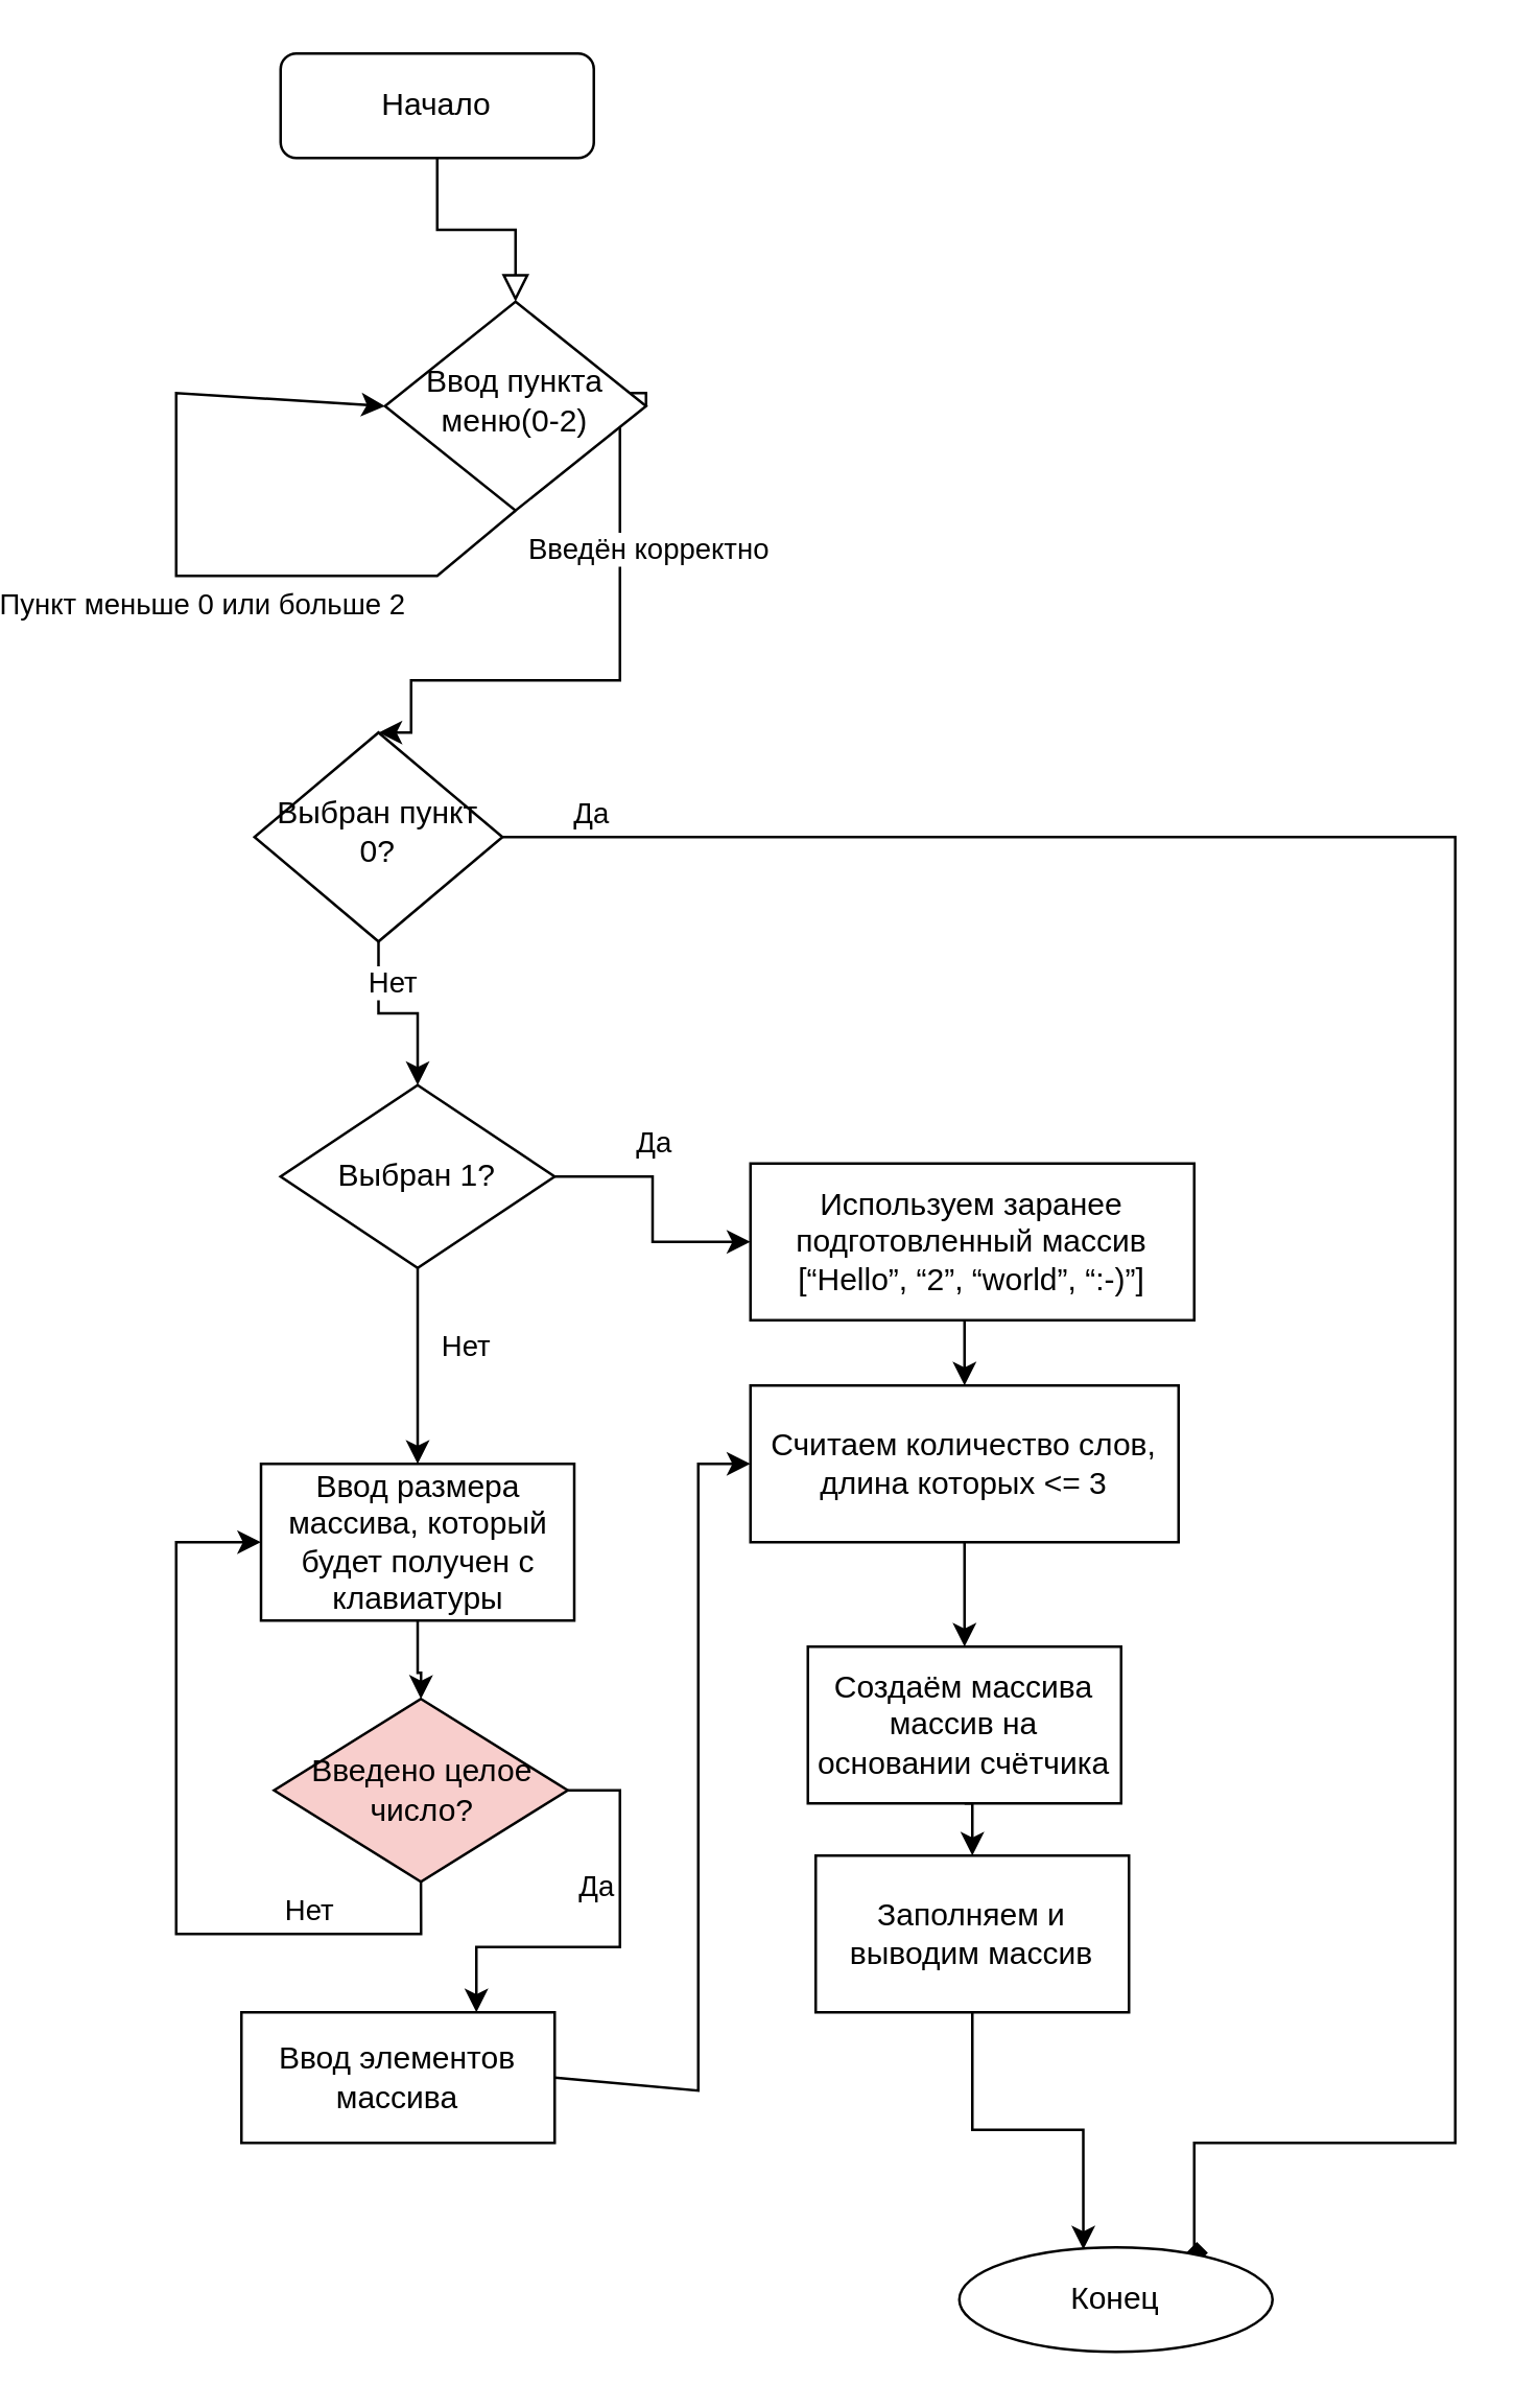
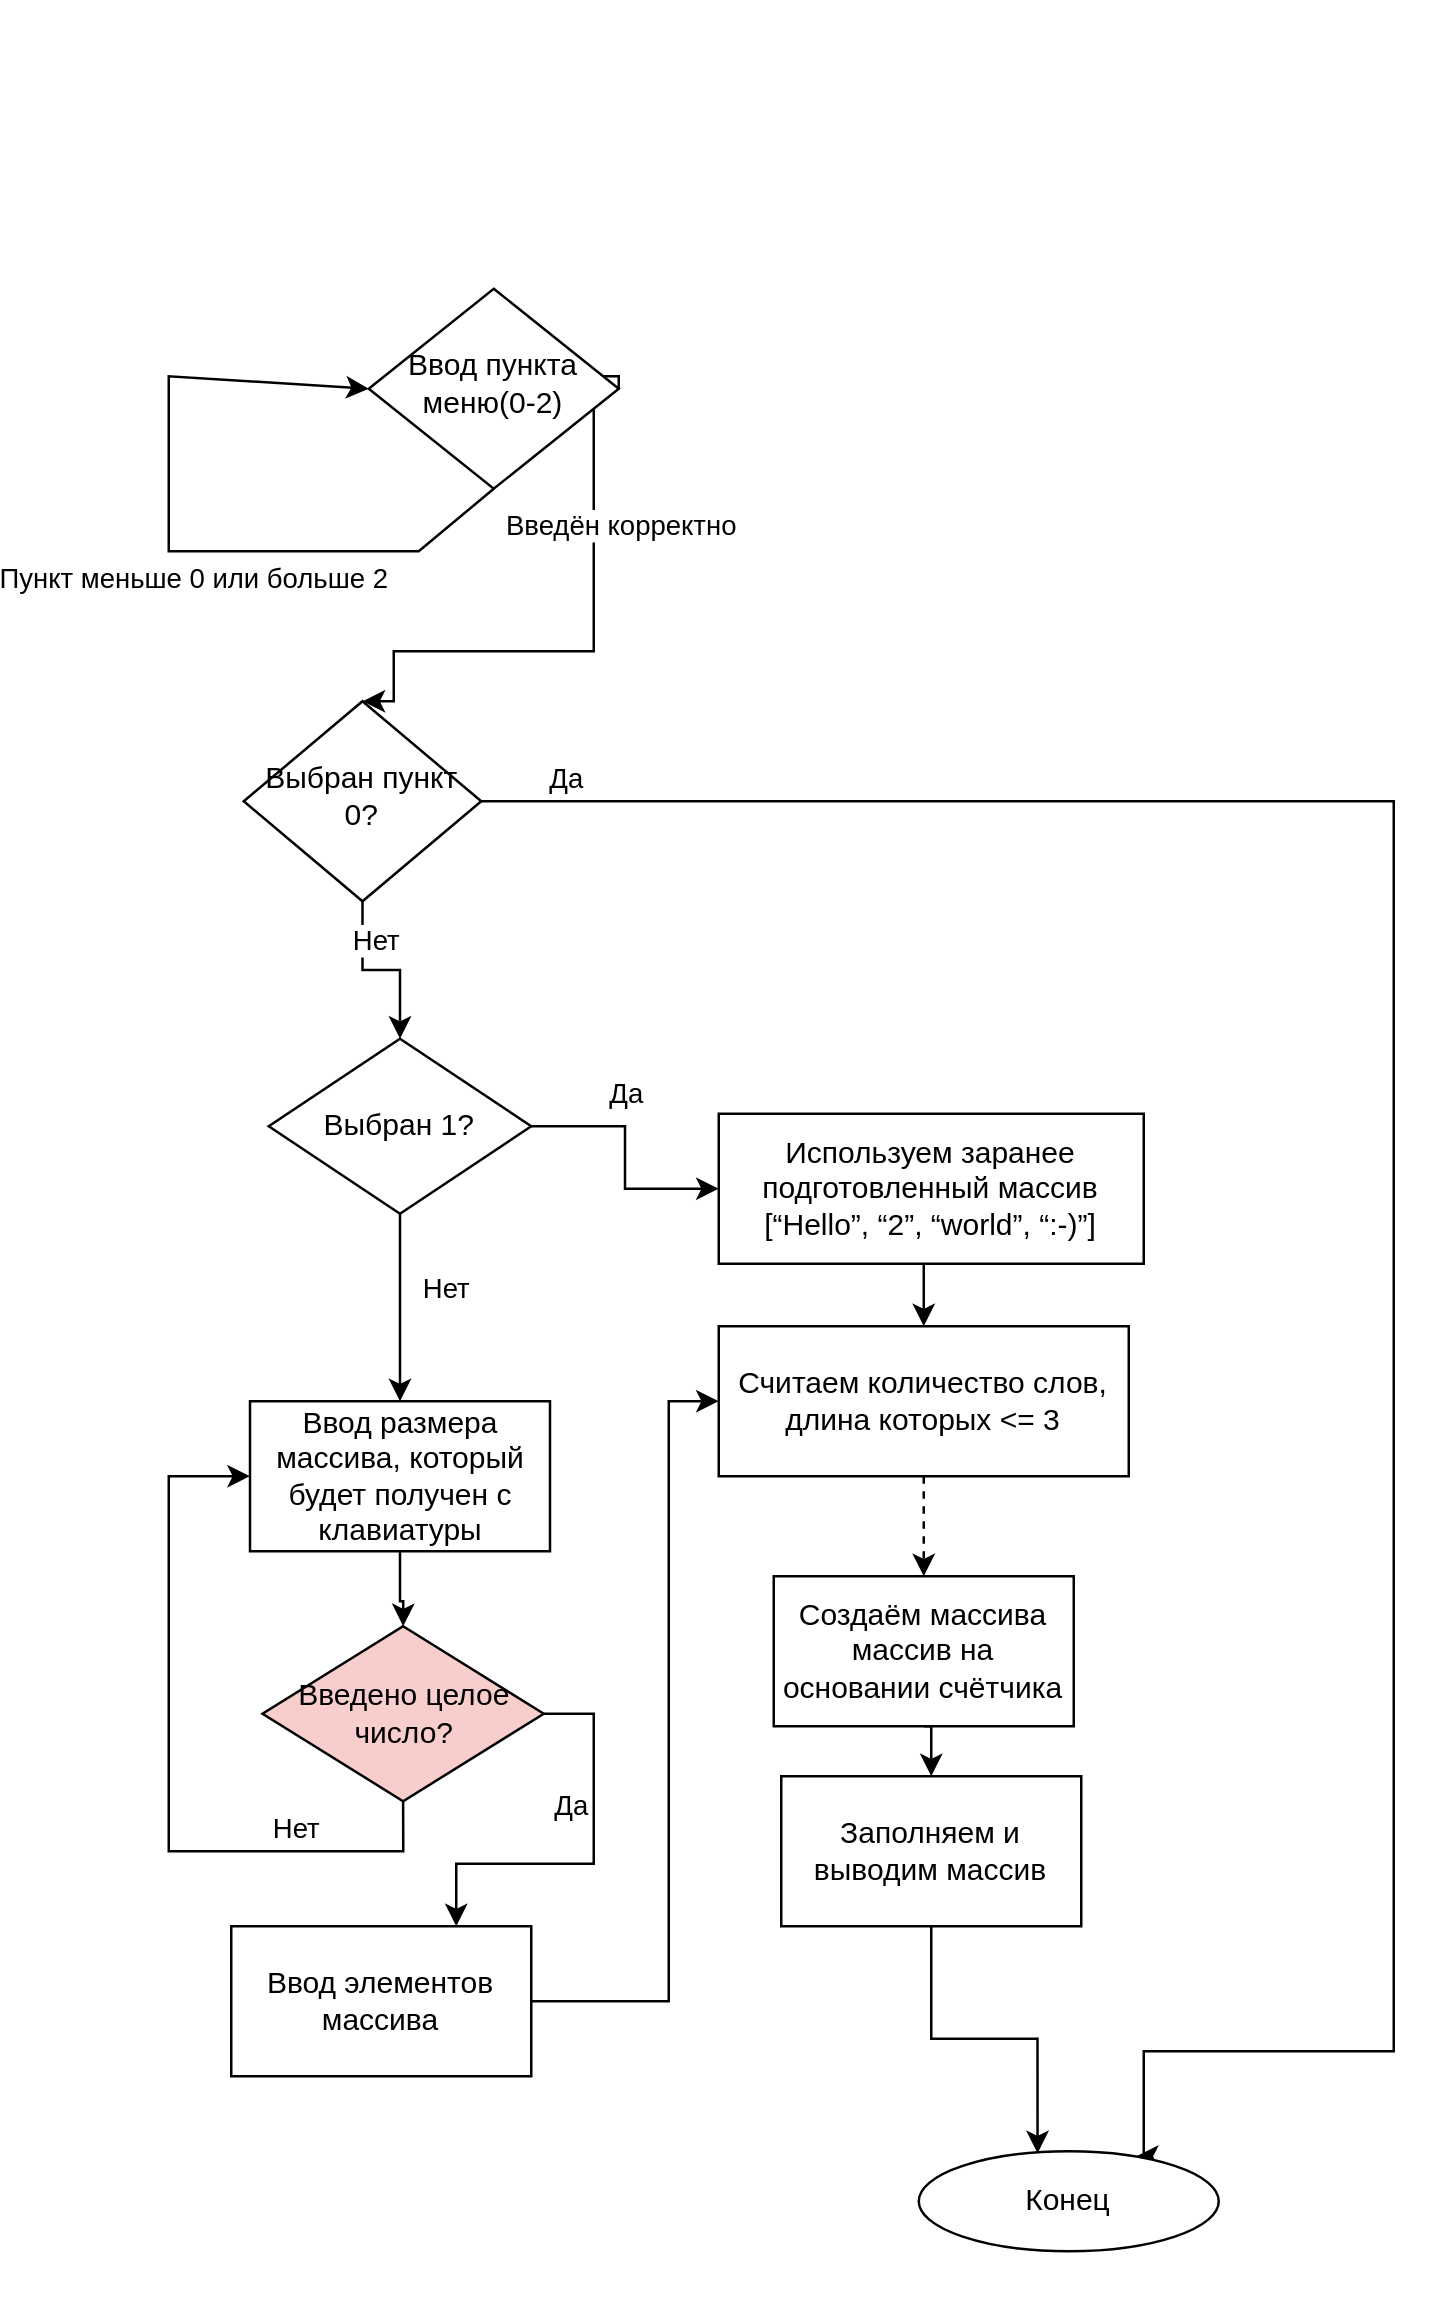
  <mxCell id="0" />
  <mxCell id="1" parent="0" />
- <mxCell id="2" value="" style="rounded=0;html=1;jettySize=auto;orthogonalLoop=1;fontSize=11;endArrow=block;endFill=0;endSize=8;strokeWidth=1;shadow=0;labelBackgroundColor=none;edgeStyle=orthogonalEdgeStyle;" edge="1" parent="1" source="3" target="6"><mxGeometry relative="1" as="geometry" /></mxCell>
- <mxCell id="3" value="Начало" style="rounded=1;whiteSpace=wrap;html=1;fontSize=12;glass=0;strokeWidth=1;shadow=0;" vertex="1" parent="1"><mxGeometry x="60" y="20" width="120" height="40" as="geometry" /></mxCell>
  <mxCell id="4" style="edgeStyle=orthogonalEdgeStyle;rounded=0;orthogonalLoop=1;jettySize=auto;html=1;exitX=1;exitY=0.5;exitDx=0;exitDy=0;entryX=0.5;entryY=0;entryDx=0;entryDy=0;" edge="1" parent="1" source="6" target="11"><mxGeometry relative="1" as="geometry"><mxPoint x="220" y="270" as="targetPoint" /><Array as="points"><mxPoint x="190" y="150" /><mxPoint x="190" y="260" /><mxPoint x="110" y="260" /></Array></mxGeometry></mxCell>
  <mxCell id="5" value="Введён корректно" style="edgeLabel;html=1;align=center;verticalAlign=middle;resizable=0;points=[];" connectable="0" vertex="1" parent="4"><mxGeometry x="-0.043" y="4" relative="1" as="geometry"><mxPoint x="6" y="-40" as="offset" /></mxGeometry></mxCell>
  <mxCell id="6" value="Ввод пункта меню(0-2)" style="rhombus;whiteSpace=wrap;html=1;shadow=0;fontFamily=Helvetica;fontSize=12;align=center;strokeWidth=1;spacing=6;spacingTop=-4;" vertex="1" parent="1"><mxGeometry x="100" y="115" width="100" height="80" as="geometry" /></mxCell>
- <mxCell id="7" style="edgeStyle=orthogonalEdgeStyle;rounded=0;orthogonalLoop=1;jettySize=auto;html=1;entryX=0.75;entryY=0;entryDx=0;entryDy=0;endArrow=diamond;" edge="1" parent="1" source="11" target="12"><mxGeometry relative="1" as="geometry"><mxPoint x="220" y="790" as="targetPoint" /><Array as="points"><mxPoint x="510" y="320" /><mxPoint x="510" y="820" /><mxPoint x="410" y="820" /></Array></mxGeometry></mxCell>
+ <mxCell id="7" style="edgeStyle=orthogonalEdgeStyle;rounded=0;orthogonalLoop=1;jettySize=auto;html=1;entryX=0.75;entryY=0;entryDx=0;entryDy=0;" edge="1" parent="1" source="11" target="12"><mxGeometry relative="1" as="geometry"><mxPoint x="220" y="790" as="targetPoint" /><Array as="points"><mxPoint x="510" y="320" /><mxPoint x="510" y="820" /><mxPoint x="410" y="820" /></Array></mxGeometry></mxCell>
  <mxCell id="8" value="Да&lt;br&gt;" style="edgeLabel;html=1;align=center;verticalAlign=middle;resizable=0;points=[];" connectable="0" vertex="1" parent="7"><mxGeometry x="-0.796" y="-3" relative="1" as="geometry"><mxPoint x="-70" y="-13" as="offset" /></mxGeometry></mxCell>
  <mxCell id="9" style="edgeStyle=orthogonalEdgeStyle;rounded=0;orthogonalLoop=1;jettySize=auto;html=1;exitX=0.5;exitY=1;exitDx=0;exitDy=0;entryX=0.5;entryY=0;entryDx=0;entryDy=0;" edge="1" parent="1" source="11" target="18"><mxGeometry relative="1" as="geometry" /></mxCell>
  <mxCell id="10" value="Нет" style="edgeLabel;html=1;align=center;verticalAlign=middle;resizable=0;points=[];" connectable="0" vertex="1" parent="9"><mxGeometry x="0.262" y="-1" relative="1" as="geometry"><mxPoint x="-9" y="-14" as="offset" /></mxGeometry></mxCell>
  <mxCell id="11" value="Выбран пункт 0?" style="rhombus;whiteSpace=wrap;html=1;shadow=0;fontFamily=Helvetica;fontSize=12;align=center;strokeWidth=1;spacing=6;spacingTop=-4;" vertex="1" parent="1"><mxGeometry x="50" y="280" width="95" height="80" as="geometry" /></mxCell>
  <mxCell id="12" value="Конец" style="ellipse;whiteSpace=wrap;html=1;fontSize=12;glass=0;strokeWidth=1;shadow=0;" vertex="1" parent="1"><mxGeometry x="320" y="860" width="120" height="40" as="geometry" /></mxCell>
  <mxCell id="13" value="" style="endArrow=classic;html=1;rounded=0;exitX=0.5;exitY=1;exitDx=0;exitDy=0;entryX=0;entryY=0.5;entryDx=0;entryDy=0;" edge="1" parent="1" source="6" target="6"><mxGeometry width="50" height="50" relative="1" as="geometry"><mxPoint x="250" y="330" as="sourcePoint" /><mxPoint x="20" y="140" as="targetPoint" /><Array as="points"><mxPoint x="120" y="220" /><mxPoint x="20" y="220" /><mxPoint x="20" y="150" /></Array></mxGeometry></mxCell>
  <mxCell id="14" value="Пункт меньше 0 или больше 2&lt;br&gt;" style="edgeLabel;html=1;align=center;verticalAlign=middle;resizable=0;points=[];" connectable="0" vertex="1" parent="13"><mxGeometry x="-0.467" y="-3" relative="1" as="geometry"><mxPoint x="-53" y="13" as="offset" /></mxGeometry></mxCell>
  <mxCell id="15" style="edgeStyle=orthogonalEdgeStyle;rounded=0;orthogonalLoop=1;jettySize=auto;html=1;" edge="1" parent="1" source="18" target="26"><mxGeometry relative="1" as="geometry"><mxPoint x="280" y="475" as="targetPoint" /></mxGeometry></mxCell>
  <mxCell id="16" value="Да" style="edgeLabel;html=1;align=center;verticalAlign=middle;resizable=0;points=[];" connectable="0" vertex="1" parent="15"><mxGeometry x="-0.222" relative="1" as="geometry"><mxPoint y="-15" as="offset" /></mxGeometry></mxCell>
  <mxCell id="17" value="Нет" style="edgeStyle=orthogonalEdgeStyle;rounded=0;orthogonalLoop=1;jettySize=auto;html=1;exitX=0.5;exitY=1;exitDx=0;exitDy=0;entryX=0.5;entryY=0;entryDx=0;entryDy=0;" edge="1" parent="1" source="18" target="22"><mxGeometry x="-0.2" y="18" relative="1" as="geometry"><mxPoint as="offset" /></mxGeometry></mxCell>
  <mxCell id="18" value="Выбран 1?" style="rhombus;whiteSpace=wrap;html=1;" vertex="1" parent="1"><mxGeometry x="60" y="415" width="105" height="70" as="geometry" /></mxCell>
- <mxCell id="19" style="edgeStyle=orthogonalEdgeStyle;rounded=0;orthogonalLoop=1;jettySize=auto;html=1;exitX=0.5;exitY=1;exitDx=0;exitDy=0;entryX=0.5;entryY=0;entryDx=0;entryDy=0;" edge="1" parent="1" source="20" target="28"><mxGeometry relative="1" as="geometry" /></mxCell>
+ <mxCell id="19" style="edgeStyle=orthogonalEdgeStyle;rounded=0;orthogonalLoop=1;jettySize=auto;html=1;exitX=0.5;exitY=1;exitDx=0;exitDy=0;entryX=0.5;entryY=0;entryDx=0;entryDy=0;dashed=1;" edge="1" parent="1" source="20" target="28"><mxGeometry relative="1" as="geometry" /></mxCell>
  <mxCell id="20" value="Считаем количество слов, длина которых &amp;lt;= 3" style="rounded=0;whiteSpace=wrap;html=1;" vertex="1" parent="1"><mxGeometry x="240" y="530" width="164" height="60" as="geometry" /></mxCell>
  <mxCell id="21" style="edgeStyle=orthogonalEdgeStyle;rounded=0;orthogonalLoop=1;jettySize=auto;html=1;entryX=0.5;entryY=0;entryDx=0;entryDy=0;" edge="1" parent="1" source="22" target="35"><mxGeometry relative="1" as="geometry" /></mxCell>
  <mxCell id="22" value="Ввод размера массива, который будет получен с клавиатуры" style="rounded=0;whiteSpace=wrap;html=1;" vertex="1" parent="1"><mxGeometry x="52.5" y="560" width="120" height="60" as="geometry" /></mxCell>
- <mxCell id="23" value="Ввод элементов массива" style="rounded=0;whiteSpace=wrap;html=1;" vertex="1" parent="1"><mxGeometry x="45" y="770" width="120" height="50" as="geometry" /></mxCell>
+ <mxCell id="23" value="Ввод элементов массива" style="rounded=0;whiteSpace=wrap;html=1;" vertex="1" parent="1"><mxGeometry x="45" y="770" width="120" height="60" as="geometry" /></mxCell>
  <mxCell id="24" value="" style="endArrow=classic;html=1;rounded=0;exitX=1;exitY=0.5;exitDx=0;exitDy=0;entryX=0;entryY=0.5;entryDx=0;entryDy=0;" edge="1" parent="1" source="23" target="20"><mxGeometry width="50" height="50" relative="1" as="geometry"><mxPoint x="180" y="690" as="sourcePoint" /><mxPoint x="220" y="680" as="targetPoint" /><Array as="points"><mxPoint x="220" y="800" /><mxPoint x="220" y="560" /></Array></mxGeometry></mxCell>
  <mxCell id="25" style="edgeStyle=orthogonalEdgeStyle;rounded=0;orthogonalLoop=1;jettySize=auto;html=1;exitX=0.5;exitY=1;exitDx=0;exitDy=0;entryX=0.5;entryY=0;entryDx=0;entryDy=0;" edge="1" parent="1" source="26" target="20"><mxGeometry relative="1" as="geometry" /></mxCell>
  <mxCell id="26" value="Используем заранее подготовленный массив&lt;br&gt;[“Hello”, “2”, “world”, “:-)”]" style="rounded=0;whiteSpace=wrap;html=1;" vertex="1" parent="1"><mxGeometry x="240" y="445" width="170" height="60" as="geometry" /></mxCell>
  <mxCell id="27" style="edgeStyle=orthogonalEdgeStyle;rounded=0;orthogonalLoop=1;jettySize=auto;html=1;exitX=0.5;exitY=1;exitDx=0;exitDy=0;entryX=0.5;entryY=0;entryDx=0;entryDy=0;" edge="1" parent="1" source="28" target="30"><mxGeometry relative="1" as="geometry" /></mxCell>
  <mxCell id="28" value="Создаём массива массив на основании счётчика" style="rounded=0;whiteSpace=wrap;html=1;" vertex="1" parent="1"><mxGeometry x="262" y="630" width="120" height="60" as="geometry" /></mxCell>
  <mxCell id="29" style="edgeStyle=orthogonalEdgeStyle;rounded=0;orthogonalLoop=1;jettySize=auto;html=1;exitX=0.5;exitY=1;exitDx=0;exitDy=0;entryX=0.396;entryY=0.021;entryDx=0;entryDy=0;entryPerimeter=0;" edge="1" parent="1" source="30" target="12"><mxGeometry relative="1" as="geometry" /></mxCell>
  <mxCell id="30" value="Заполняем и выводим массив" style="rounded=0;whiteSpace=wrap;html=1;" vertex="1" parent="1"><mxGeometry x="265" y="710" width="120" height="60" as="geometry" /></mxCell>
  <mxCell id="31" style="edgeStyle=orthogonalEdgeStyle;rounded=0;orthogonalLoop=1;jettySize=auto;html=1;exitX=0.5;exitY=1;exitDx=0;exitDy=0;entryX=0;entryY=0.5;entryDx=0;entryDy=0;" edge="1" parent="1" source="35" target="22"><mxGeometry relative="1" as="geometry"><mxPoint x="20" y="685" as="targetPoint" /><Array as="points"><mxPoint x="114" y="740" /><mxPoint x="20" y="740" /><mxPoint x="20" y="590" /></Array></mxGeometry></mxCell>
  <mxCell id="32" value="Нет" style="edgeLabel;html=1;align=center;verticalAlign=middle;resizable=0;points=[];" connectable="0" vertex="1" parent="31"><mxGeometry x="-0.607" y="1" relative="1" as="geometry"><mxPoint x="-5" y="-11" as="offset" /></mxGeometry></mxCell>
  <mxCell id="33" style="edgeStyle=orthogonalEdgeStyle;rounded=0;orthogonalLoop=1;jettySize=auto;html=1;exitX=1;exitY=0.5;exitDx=0;exitDy=0;entryX=0.75;entryY=0;entryDx=0;entryDy=0;" edge="1" parent="1" source="35" target="23"><mxGeometry relative="1" as="geometry" /></mxCell>
  <mxCell id="34" value="Да" style="edgeLabel;html=1;align=center;verticalAlign=middle;resizable=0;points=[];" connectable="0" vertex="1" parent="33"><mxGeometry x="-0.156" relative="1" as="geometry"><mxPoint x="-10" y="-12" as="offset" /></mxGeometry></mxCell>
  <mxCell id="35" value="Введено целое число?" style="rhombus;whiteSpace=wrap;html=1;fillColor=#f8cecc;" vertex="1" parent="1"><mxGeometry x="57.5" y="650" width="112.5" height="70" as="geometry" /></mxCell>
